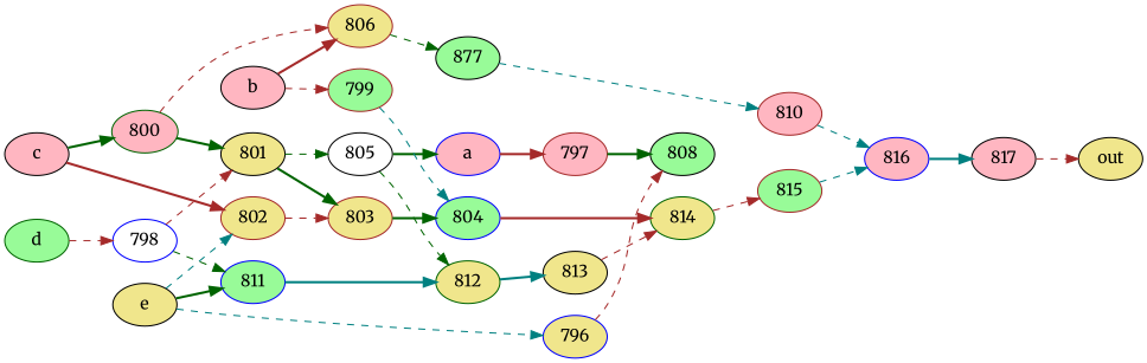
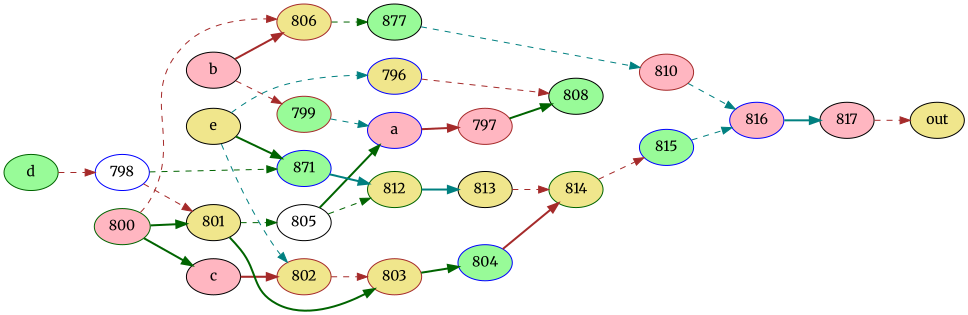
  strict digraph {
    fontname=Merriweather
    rankdir=LR
    node [color=black fillcolor=khaki fontname=Merriweather style=filled]
    edge [color=brown fontname=Merriweather style=dashed]
    817 [fillcolor=lightpink]
    out
    a [color=blue fillcolor=lightpink]
    797 [color=brown fillcolor=lightpink]
    808 [fillcolor=palegreen]
    805 [fillcolor=white]
    812 [color=darkgreen]
    813
    814 [color=darkgreen]
    810 [color=brown fillcolor=lightpink]
    816 [color=blue fillcolor=lightpink]
-   815 [color=brown fillcolor=palegreen]
+   815 [color=blue fillcolor=palegreen]
    b [fillcolor=lightpink]
    799 [color=brown fillcolor=palegreen]
    806 [color=brown]
    804 [color=blue fillcolor=palegreen]
    n17 [fillcolor=palegreen label=877]
    c [fillcolor=lightpink]
    800 [color=darkgreen fillcolor=lightpink]
    802 [color=brown]
    801
    803 [color=brown]
    d [color=darkgreen fillcolor=palegreen]
    798 [color=blue fillcolor=white]
-   811 [color=blue fillcolor=palegreen]
+   811 [color=blue fillcolor=palegreen label=871]
    e
    796 [color=blue]
    817 -> out
    a -> 797 [style=bold]
    797 -> 808 [color=darkgreen style=bold]
    805 -> a [color=darkgreen style=bold]
    805 -> 812 [color=darkgreen]
    812 -> 813 [color=teal style=bold]
    813 -> 814
    814 -> 815
    810 -> 816 [color=teal]
    816 -> 817 [color=teal style=bold]
    815 -> 816 [color=teal]
    b -> 799
    b -> 806 [style=bold]
-   799 -> 804 [color=teal]
+   799 -> a [color=teal]
    806 -> n17 [color=darkgreen]
    804 -> 814 [style=bold]
    n17 -> 810 [color=teal]
-   c -> 800 [color=darkgreen style=bold]
+   800 -> c [color=darkgreen style=bold]
    c -> 802 [style=bold]
    800 -> 806
    800 -> 801 [color=darkgreen style=bold]
    802 -> 803
    801 -> 805 [color=darkgreen]
    801 -> 803 [color=darkgreen style=bold]
    803 -> 804 [color=darkgreen style=bold]
    d -> 798
    798 -> 801
    798 -> 811 [color=darkgreen]
    811 -> 812 [color=teal style=bold]
    e -> 802 [color=teal]
    e -> 811 [color=darkgreen style=bold]
    e -> 796 [color=teal]
    796 -> 808
  }
